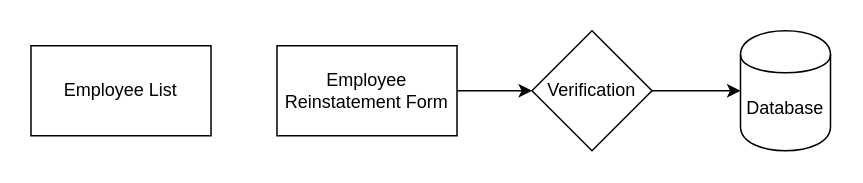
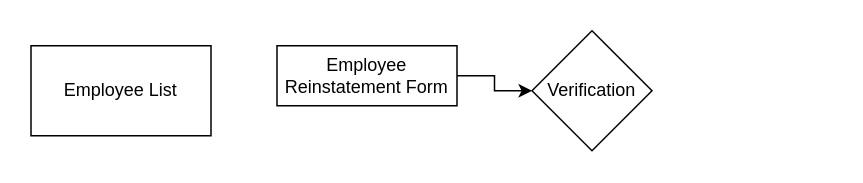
  <mxCell id="0" />
  <mxCell id="1" parent="0" />
  <mxCell id="2" value="Employee List" style="rounded=0;whiteSpace=wrap;html=1;" parent="1" vertex="1"><mxGeometry x="20" y="30" width="120" height="60" as="geometry" /></mxCell>
- <mxCell id="3" value="Database" style="shape=cylinder;whiteSpace=wrap;html=1;boundedLbl=1;backgroundOutline=1;" parent="1" vertex="1"><mxGeometry x="493" y="20" width="60" height="80" as="geometry" /></mxCell>
- <mxCell id="4" style="edgeStyle=orthogonalEdgeStyle;rounded=0;orthogonalLoop=1;jettySize=auto;html=1;exitX=1;exitY=0.5;exitDx=0;exitDy=0;entryX=0;entryY=0.5;entryDx=0;entryDy=0;" parent="1" source="5" target="3" edge="1"><mxGeometry relative="1" as="geometry" /></mxCell>
  <mxCell id="5" value="Verification" style="rhombus;whiteSpace=wrap;html=1;" parent="1" vertex="1"><mxGeometry x="354" y="20" width="80" height="80" as="geometry" /></mxCell>
  <mxCell id="6" style="edgeStyle=orthogonalEdgeStyle;rounded=0;orthogonalLoop=1;jettySize=auto;html=1;exitX=1;exitY=0.5;exitDx=0;exitDy=0;entryX=0;entryY=0.5;entryDx=0;entryDy=0;" parent="1" source="7" target="5" edge="1"><mxGeometry relative="1" as="geometry" /></mxCell>
- <mxCell id="7" value="Employee Reinstatement Form" style="rounded=0;whiteSpace=wrap;html=1;" parent="1" vertex="1"><mxGeometry x="184" y="30" width="120" height="60" as="geometry" /></mxCell>
+ <mxCell id="7" value="Employee Reinstatement Form" style="rounded=0;whiteSpace=wrap;html=1;" parent="1" vertex="1"><mxGeometry x="184" y="30" width="120" height="40" as="geometry" /></mxCell>
